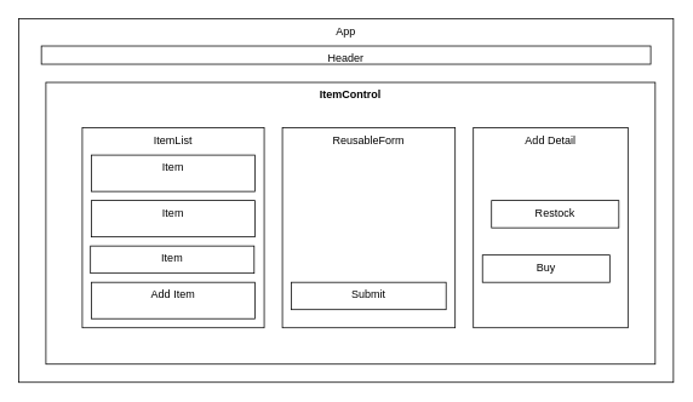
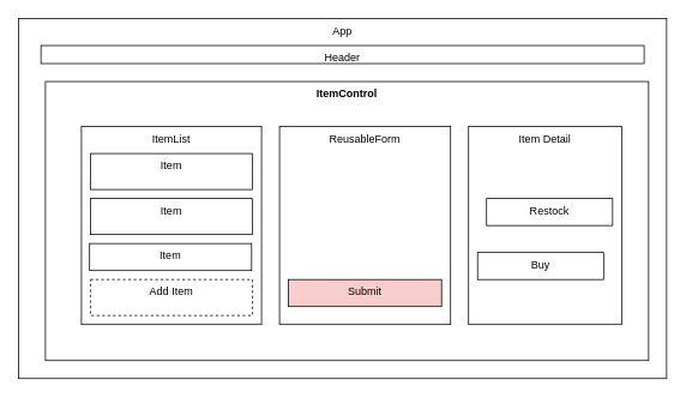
  <mxCell id="0" />
  <mxCell id="1" parent="0" />
  <mxCell id="2" value="App" style="rounded=0;whiteSpace=wrap;html=1;verticalAlign=top;" vertex="1" parent="1"><mxGeometry x="20" y="20" width="720" height="400" as="geometry" /></mxCell>
  <mxCell id="3" value="Header" style="rounded=0;whiteSpace=wrap;html=1;verticalAlign=top;" vertex="1" parent="1"><mxGeometry x="45" y="50" width="670" height="20" as="geometry" /></mxCell>
  <mxCell id="4" value="ItemControl" style="rounded=0;whiteSpace=wrap;html=1;verticalAlign=top;fontStyle=1" vertex="1" parent="1"><mxGeometry x="50" y="90" width="670" height="310" as="geometry" /></mxCell>
  <mxCell id="5" value="ItemList" style="rounded=0;whiteSpace=wrap;html=1;verticalAlign=top;" vertex="1" parent="1"><mxGeometry x="90" y="140" width="200" height="220" as="geometry" /></mxCell>
  <mxCell id="6" value="ReusableForm" style="rounded=0;whiteSpace=wrap;html=1;verticalAlign=top;" vertex="1" parent="1"><mxGeometry x="310" y="140" width="190" height="220" as="geometry" /></mxCell>
- <mxCell id="7" value="Add Detail" style="rounded=0;whiteSpace=wrap;html=1;verticalAlign=top;" vertex="1" parent="1"><mxGeometry x="520" y="140" width="170" height="220" as="geometry" /></mxCell>
+ <mxCell id="7" value="Item Detail" style="rounded=0;whiteSpace=wrap;html=1;verticalAlign=top;" vertex="1" parent="1"><mxGeometry x="520" y="140" width="170" height="220" as="geometry" /></mxCell>
  <mxCell id="8" value="Item" style="rounded=0;whiteSpace=wrap;html=1;verticalAlign=top;" vertex="1" parent="1"><mxGeometry x="100" y="170" width="180" height="40" as="geometry" /></mxCell>
  <mxCell id="9" value="Item" style="rounded=0;whiteSpace=wrap;html=1;verticalAlign=top;" vertex="1" parent="1"><mxGeometry x="100" y="220" width="180" height="40" as="geometry" /></mxCell>
  <mxCell id="10" value="Item" style="rounded=0;whiteSpace=wrap;html=1;verticalAlign=top;" vertex="1" parent="1"><mxGeometry x="99" y="270" width="180" height="30" as="geometry" /></mxCell>
- <mxCell id="11" value="Add Item" style="rounded=0;whiteSpace=wrap;html=1;verticalAlign=top;" vertex="1" parent="1"><mxGeometry x="100" y="310" width="180" height="40" as="geometry" /></mxCell>
- <mxCell id="12" value="Submit" style="rounded=0;whiteSpace=wrap;html=1;verticalAlign=top;" vertex="1" parent="1"><mxGeometry x="320" y="310" width="170" height="30" as="geometry" /></mxCell>
+ <mxCell id="11" value="Add Item" style="rounded=0;whiteSpace=wrap;html=1;verticalAlign=top;dashed=1;" vertex="1" parent="1"><mxGeometry x="100" y="310" width="180" height="40" as="geometry" /></mxCell>
+ <mxCell id="12" value="Submit" style="rounded=0;whiteSpace=wrap;html=1;verticalAlign=top;fillColor=#f8cecc;" vertex="1" parent="1"><mxGeometry x="320" y="310" width="170" height="30" as="geometry" /></mxCell>
  <mxCell id="13" value="Buy" style="rounded=0;whiteSpace=wrap;html=1;verticalAlign=top;" vertex="1" parent="1"><mxGeometry x="530" y="280" width="140" height="30" as="geometry" /></mxCell>
  <mxCell id="14" value="Restock" style="rounded=0;whiteSpace=wrap;html=1;verticalAlign=top;" vertex="1" parent="1"><mxGeometry x="540" y="220" width="140" height="30" as="geometry" /></mxCell>
